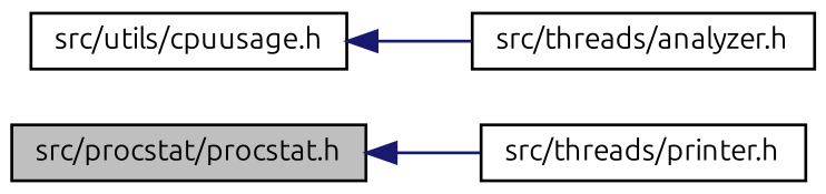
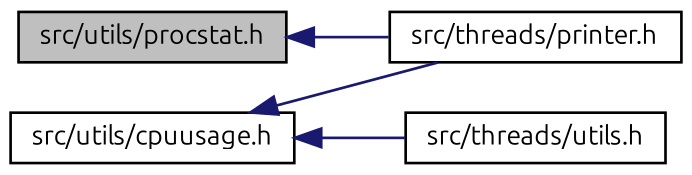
  digraph {
    fontname=Ubuntu
    rankdir=LR
    node [color=black fillcolor=white fontname=Ubuntu fontsize=10 shape=record style=filled]
    edge [color=midnightblue dir=back fontname=Ubuntu fontsize=10 labelfontname=Helvetica labelfontsize=10 style=solid]
-   n1 [fillcolor=grey75 fontcolor=black height=0.2 label="src/procstat/procstat.h" width=0.4]
+   n1 [fillcolor=grey75 fontcolor=black height=0.2 label="src/utils/procstat.h" width=0.4]
    n2 [height=0.2 label="src/threads/printer.h" width=0.4]
    n3 [height=0.2 label="src/utils/cpuusage.h" width=0.4]
-   n4 [height=0.2 label="src/threads/analyzer.h" width=0.4]
+   n4 [height=0.2 label="src/threads/utils.h" width=0.4]
    n1 -> n2
+   n3 -> n2
    n3 -> n4
  }
